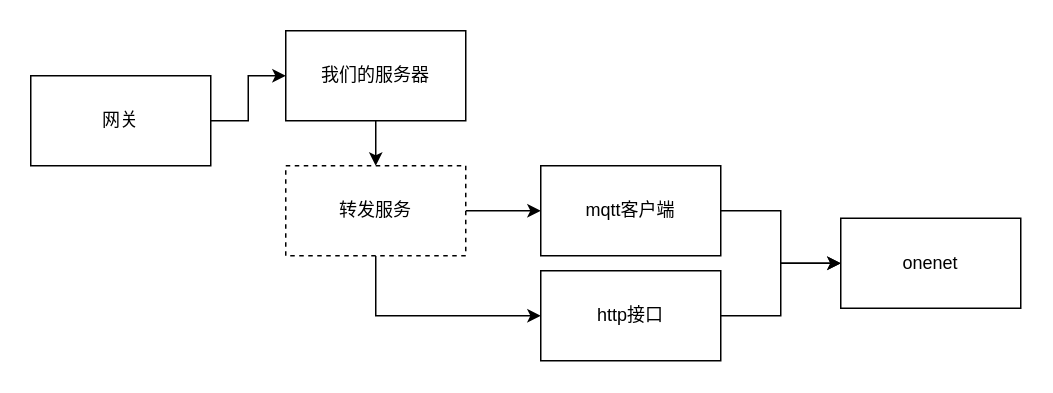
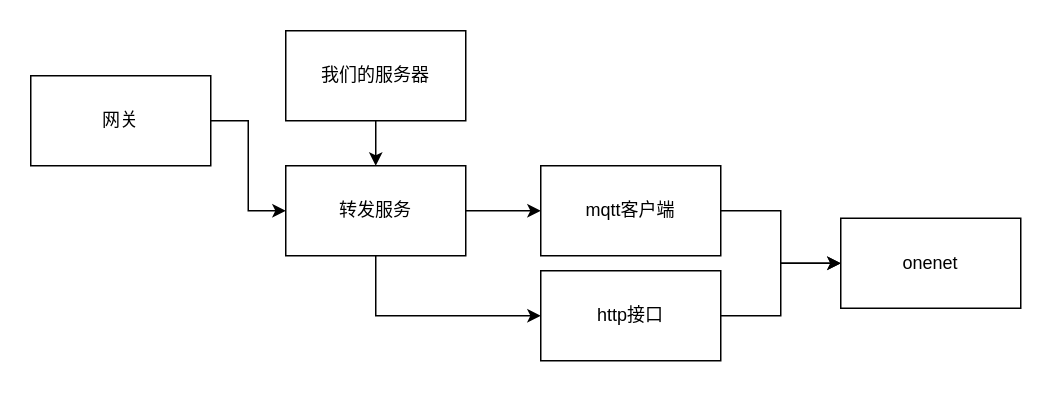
  <mxCell id="0" />
  <mxCell id="1" parent="0" />
  <mxCell id="2" style="edgeStyle=orthogonalEdgeStyle;rounded=0;orthogonalLoop=1;jettySize=auto;html=1;exitX=0.5;exitY=1;exitDx=0;exitDy=0;entryX=0.5;entryY=0;entryDx=0;entryDy=0;" parent="1" source="3" target="8" edge="1"><mxGeometry relative="1" as="geometry" /></mxCell>
  <mxCell id="3" value="我们的服务器" style="rounded=0;whiteSpace=wrap;html=1;" parent="1" vertex="1"><mxGeometry x="190" y="20" width="120" height="60" as="geometry" /></mxCell>
- <mxCell id="4" style="edgeStyle=orthogonalEdgeStyle;rounded=0;orthogonalLoop=1;jettySize=auto;html=1;exitX=1;exitY=0.5;exitDx=0;exitDy=0;" parent="1" source="5" target="3" edge="1"><mxGeometry relative="1" as="geometry" /></mxCell>
+ <mxCell id="4" style="edgeStyle=orthogonalEdgeStyle;rounded=0;orthogonalLoop=1;jettySize=auto;html=1;exitX=1;exitY=0.5;exitDx=0;exitDy=0;" parent="1" source="5" target="8" edge="1"><mxGeometry relative="1" as="geometry" /></mxCell>
  <mxCell id="5" value="网关" style="rounded=0;whiteSpace=wrap;html=1;" parent="1" vertex="1"><mxGeometry x="20" y="50" width="120" height="60" as="geometry" /></mxCell>
  <mxCell id="6" style="edgeStyle=orthogonalEdgeStyle;rounded=0;orthogonalLoop=1;jettySize=auto;html=1;exitX=1;exitY=0.5;exitDx=0;exitDy=0;entryX=0;entryY=0.5;entryDx=0;entryDy=0;" parent="1" source="8" target="10" edge="1"><mxGeometry relative="1" as="geometry" /></mxCell>
  <mxCell id="7" style="edgeStyle=orthogonalEdgeStyle;rounded=0;orthogonalLoop=1;jettySize=auto;html=1;exitX=0.5;exitY=1;exitDx=0;exitDy=0;entryX=0;entryY=0.5;entryDx=0;entryDy=0;" parent="1" source="8" target="13" edge="1"><mxGeometry relative="1" as="geometry" /></mxCell>
- <mxCell id="8" value="转发服务" style="rounded=0;whiteSpace=wrap;html=1;dashed=1;" parent="1" vertex="1"><mxGeometry x="190" y="110" width="120" height="60" as="geometry" /></mxCell>
+ <mxCell id="8" value="转发服务" style="rounded=0;whiteSpace=wrap;html=1;" parent="1" vertex="1"><mxGeometry x="190" y="110" width="120" height="60" as="geometry" /></mxCell>
  <mxCell id="9" style="edgeStyle=orthogonalEdgeStyle;rounded=0;orthogonalLoop=1;jettySize=auto;html=1;exitX=1;exitY=0.5;exitDx=0;exitDy=0;" parent="1" source="10" target="11" edge="1"><mxGeometry relative="1" as="geometry" /></mxCell>
  <mxCell id="10" value="mqtt客户端" style="rounded=0;whiteSpace=wrap;html=1;" parent="1" vertex="1"><mxGeometry x="360" y="110" width="120" height="60" as="geometry" /></mxCell>
  <mxCell id="11" value="onenet" style="rounded=0;whiteSpace=wrap;html=1;" parent="1" vertex="1"><mxGeometry x="560" y="145" width="120" height="60" as="geometry" /></mxCell>
  <mxCell id="12" style="edgeStyle=orthogonalEdgeStyle;rounded=0;orthogonalLoop=1;jettySize=auto;html=1;exitX=1;exitY=0.5;exitDx=0;exitDy=0;entryX=0;entryY=0.5;entryDx=0;entryDy=0;" parent="1" source="13" target="11" edge="1"><mxGeometry relative="1" as="geometry" /></mxCell>
  <mxCell id="13" value="http接口" style="rounded=0;whiteSpace=wrap;html=1;" parent="1" vertex="1"><mxGeometry x="360" y="180" width="120" height="60" as="geometry" /></mxCell>
